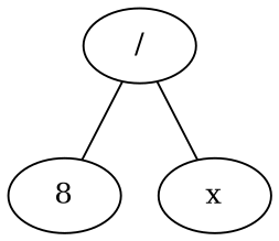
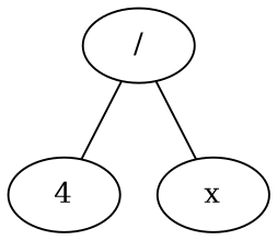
  graph {
    n1 [label="/"]
-   n2 [label=8]
+   n2 [label=4]
    n3 [label=x]
    n1 -- n2
    n1 -- n3
  }
